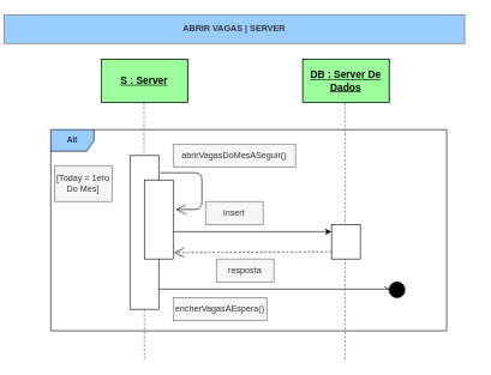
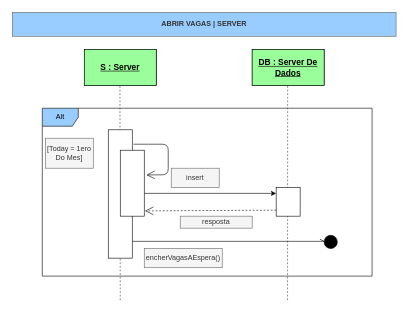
  <mxCell id="0" />
  <mxCell id="1" parent="0" />
  <mxCell id="2" value="Alt" style="shape=umlFrame;whiteSpace=wrap;html=1;fillColor=#9ACDFF;" vertex="1" parent="1"><mxGeometry x="70" y="180" width="550" height="280" as="geometry" /></mxCell>
- <mxCell id="3" value="&lt;b&gt;ABRIR VAGAS | SERVER&lt;/b&gt;" style="text;html=1;align=center;verticalAlign=middle;whiteSpace=wrap;rounded=0;strokeColor=#666666;fontColor=#333333;fillColor=#9ACDFF;" parent="1" vertex="1"><mxGeometry x="5" y="20" width="640" height="40" as="geometry" /></mxCell>
+ <mxCell id="3" value="&lt;b&gt;ABRIR VAGAS | SERVER&lt;/b&gt;" style="text;html=1;align=center;verticalAlign=middle;whiteSpace=wrap;rounded=0;strokeColor=#666666;fontColor=#333333;fillColor=#9ACDFF;" parent="1" vertex="1"><mxGeometry x="20" width="640" height="40" as="geometry" y="20" /></mxCell>
  <mxCell id="4" value="&lt;span style=&quot;font-size: 14px&quot;&gt;&lt;b&gt;BaseDeDados&lt;/b&gt;&lt;/span&gt;" style="rounded=0;whiteSpace=wrap;html=1;fillColor=#9AFF9A;" parent="1" vertex="1"><mxGeometry x="420" y="82" width="120" height="60" as="geometry" /></mxCell>
  <mxCell id="5" value="" style="endArrow=none;dashed=1;html=1;rounded=1;fillColor=#cdeb8b;strokeColor=#36393d;" parent="1" edge="1"><mxGeometry width="50" height="50" relative="1" as="geometry"><mxPoint x="479" y="500" as="sourcePoint" /><mxPoint x="479.17" y="142" as="targetPoint" /></mxGeometry></mxCell>
  <mxCell id="6" value="&lt;font style=&quot;font-size: 14px&quot;&gt;Server&lt;/font&gt;" style="rounded=0;whiteSpace=wrap;html=1;fillColor=#9ACDFF;" parent="1" vertex="1"><mxGeometry x="140" y="82" width="120" height="60" as="geometry" /></mxCell>
  <mxCell id="7" value="&lt;font style=&quot;font-size: 14px&quot;&gt;&lt;b&gt;&lt;u&gt;S : Server&lt;/u&gt;&lt;/b&gt;&lt;/font&gt;" style="rounded=0;whiteSpace=wrap;html=1;fillColor=#9aff9a;" parent="1" vertex="1"><mxGeometry x="140" y="82" width="120" height="60" as="geometry" /></mxCell>
  <mxCell id="8" value="&lt;span style=&quot;font-size: 14px&quot;&gt;&lt;b&gt;&lt;u&gt;DB : Server De Dados&lt;/u&gt;&lt;/b&gt;&lt;/span&gt;" style="rounded=0;whiteSpace=wrap;html=1;fillColor=#9AFF9A;" parent="1" vertex="1"><mxGeometry x="420" y="82" width="120" height="60" as="geometry" /></mxCell>
  <mxCell id="9" value="" style="endArrow=classic;html=1;" parent="1" edge="1"><mxGeometry width="50" height="50" relative="1" as="geometry"><mxPoint x="240" y="322" as="sourcePoint" /><mxPoint x="460" y="322" as="targetPoint" /></mxGeometry></mxCell>
  <mxCell id="10" value="insert" style="text;html=1;strokeColor=#666666;align=center;verticalAlign=middle;whiteSpace=wrap;rounded=0;fillColor=#f5f5f5;fontColor=#333333;" parent="1" vertex="1"><mxGeometry x="285" y="280" width="80" height="32" as="geometry" /></mxCell>
  <mxCell id="11" value="" style="endArrow=open;endFill=1;endSize=12;html=1;dashed=1;entryX=1.03;entryY=0.92;entryDx=0;entryDy=0;entryPerimeter=0;" parent="1" edge="1" target="19"><mxGeometry width="160" relative="1" as="geometry"><mxPoint x="460" y="350" as="sourcePoint" /><mxPoint x="220" y="350" as="targetPoint" /></mxGeometry></mxCell>
- <mxCell id="12" value="resposta" style="text;html=1;strokeColor=#666666;align=center;verticalAlign=middle;whiteSpace=wrap;rounded=0;fillColor=#f5f5f5;fontColor=#333333;" parent="1" vertex="1"><mxGeometry x="300" y="360" width="80" height="32" as="geometry" /></mxCell>
+ <mxCell id="12" value="resposta" style="text;html=1;strokeColor=#666666;align=center;verticalAlign=middle;whiteSpace=wrap;rounded=0;fillColor=#f5f5f5;fontColor=#333333;" parent="1" vertex="1"><mxGeometry x="300" y="360" width="120" height="20" as="geometry" /></mxCell>
  <mxCell id="13" value="" style="endArrow=openAsync;html=1;endFill=0;" parent="1" edge="1"><mxGeometry width="50" height="50" relative="1" as="geometry"><mxPoint x="220" y="402" as="sourcePoint" /><mxPoint x="540" y="402" as="targetPoint" /></mxGeometry></mxCell>
  <mxCell id="14" value="" style="ellipse;whiteSpace=wrap;html=1;aspect=fixed;fillColor=#000000;" parent="1" vertex="1"><mxGeometry x="540" y="392" width="22" height="22" as="geometry" /></mxCell>
  <mxCell id="15" value="encherVagasAEspera()" style="text;html=1;strokeColor=#666666;align=center;verticalAlign=middle;whiteSpace=wrap;rounded=0;fillColor=#f5f5f5;fontColor=#333333;" parent="1" vertex="1"><mxGeometry x="240" y="414" width="130" height="32" as="geometry" /></mxCell>
  <mxCell id="16" value="" style="rounded=0;whiteSpace=wrap;html=1;" parent="1" vertex="1"><mxGeometry x="460" y="312" width="40" height="48" as="geometry" /></mxCell>
  <mxCell id="17" value="" style="endArrow=none;dashed=1;html=1;rounded=1;fillColor=#cdeb8b;strokeColor=#36393d;" edge="1" parent="1"><mxGeometry width="50" height="50" relative="1" as="geometry"><mxPoint x="200" y="500" as="sourcePoint" /><mxPoint x="199.5" y="141" as="targetPoint" /></mxGeometry></mxCell>
  <mxCell id="18" value="" style="rounded=0;whiteSpace=wrap;html=1;" parent="1" vertex="1"><mxGeometry x="180" y="216" width="40" height="214" as="geometry" /></mxCell>
  <mxCell id="19" value="" style="rounded=0;whiteSpace=wrap;html=1;" parent="1" vertex="1"><mxGeometry x="200" y="250" width="40" height="110" as="geometry" /></mxCell>
  <mxCell id="20" value="" style="endArrow=open;endFill=1;endSize=12;html=1;entryX=1.09;entryY=0.375;entryDx=0;entryDy=0;entryPerimeter=0;" edge="1" parent="1" target="19"><mxGeometry width="160" relative="1" as="geometry"><mxPoint x="222" y="240" as="sourcePoint" /><mxPoint x="440" y="350" as="targetPoint" /><Array as="points"><mxPoint x="280" y="240" /><mxPoint x="280" y="291" /></Array></mxGeometry></mxCell>
- <mxCell id="21" value="abrirVagasDoMesASeguir()" style="text;html=1;strokeColor=#666666;align=center;verticalAlign=middle;whiteSpace=wrap;rounded=0;fillColor=#f5f5f5;fontColor=#333333;" vertex="1" parent="1"><mxGeometry x="240" y="200" width="170" height="32" as="geometry" /></mxCell>
  <mxCell id="22" value="[Today = 1ero Do Mes]" style="text;html=1;strokeColor=#666666;align=center;verticalAlign=middle;whiteSpace=wrap;rounded=0;fillColor=#f5f5f5;fontColor=#333333;" vertex="1" parent="1"><mxGeometry x="75" y="230" width="80" height="50" as="geometry" /></mxCell>
